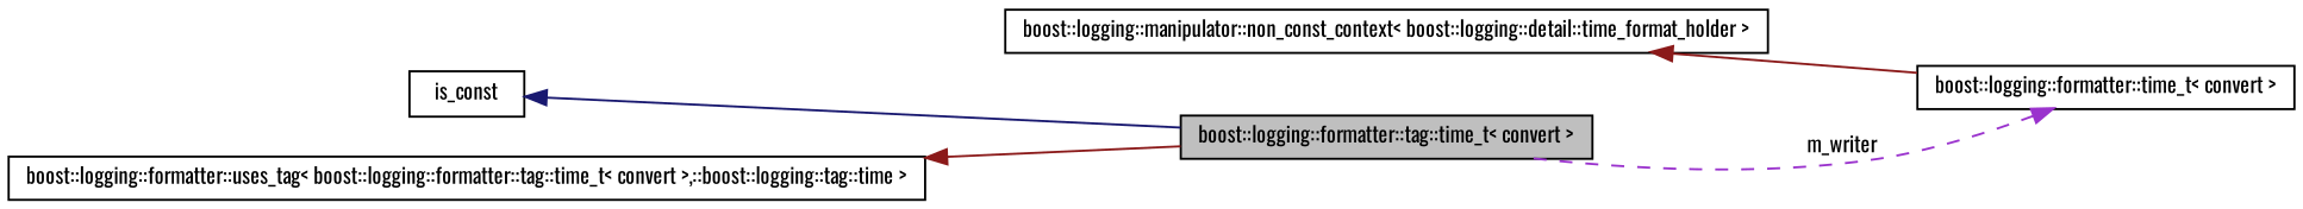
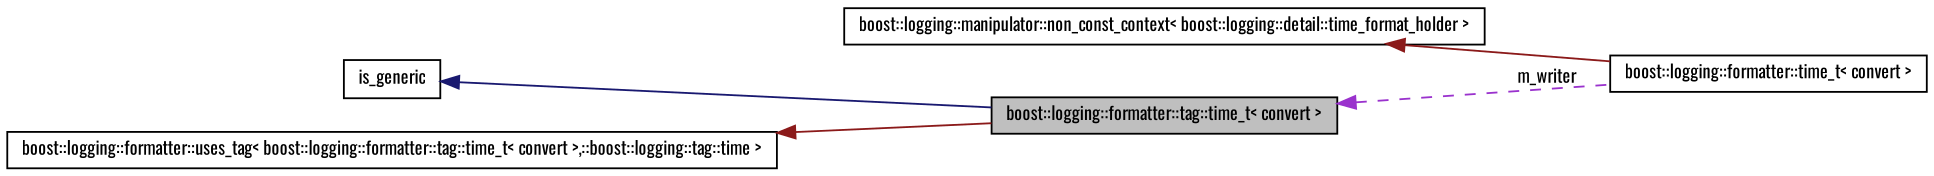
  digraph {
    fontname=Oswald
    rankdir=LR
    node [color=black fillcolor=white fontname=Oswald fontsize=10 shape=record style=filled]
    edge [color=firebrick4 dir=back fontname=Oswald fontsize=10 labelfontname="FreeSans.ttf" labelfontsize=10 style=solid]
    n1 [fillcolor=grey75 fontcolor=black height=0.2 label="boost::logging::formatter::tag::time_t\< convert \>" width=0.4]
-   n2 [height=0.2 label=is_const width=0.4]
+   n2 [height=0.2 label=is_generic width=0.4]
    n3 [height=0.2 label="boost::logging::formatter::time_t\< convert \>" width=0.4]
    n4 [height=0.2 label="boost::logging::formatter::uses_tag\< boost::logging::formatter::tag::time_t\< convert \>,::boost::logging::tag::time \>" width=0.4]
    n5 [height=0.2 label="boost::logging::manipulator::non_const_context\< boost::logging::detail::time_format_holder \>" width=0.4]
    n2 -> n1 [color=midnightblue]
-   n3 -> n1 [color=darkorchid3 label=m_writer style=dashed]
+   n1 -> n3 [color=darkorchid3 label=m_writer style=dashed]
    n4 -> n1
    n5 -> n3
  }
